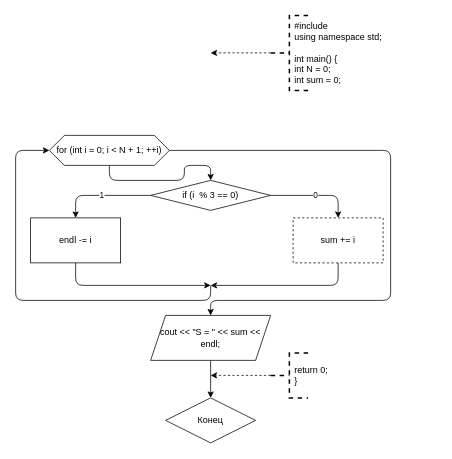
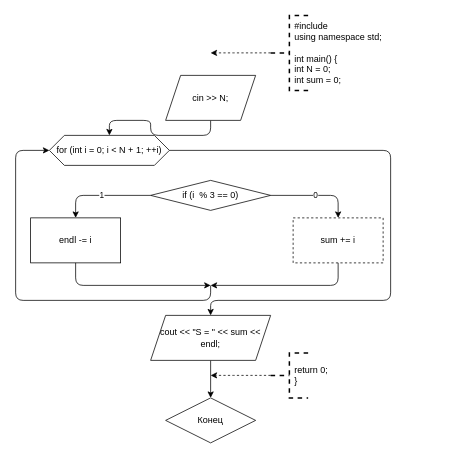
  <mxCell id="0" />
  <mxCell id="1" parent="0" />
- <mxCell id="4" style="edgeStyle=orthogonalEdgeStyle;rounded=1;orthogonalLoop=1;jettySize=auto;html=1;" edge="1" parent="1" source="5" target="8"><mxGeometry relative="1" as="geometry" /></mxCell>
+ <mxCell id="2" style="edgeStyle=orthogonalEdgeStyle;rounded=1;orthogonalLoop=1;jettySize=auto;html=1;" edge="1" parent="1" source="3" target="5"><mxGeometry relative="1" as="geometry" /></mxCell>
+ <mxCell id="3" value="cin &amp;gt;&amp;gt; N;" style="shape=parallelogram;perimeter=parallelogramPerimeter;whiteSpace=wrap;html=1;fixedSize=1;" vertex="1" parent="1"><mxGeometry x="220" y="100" width="120" height="60" as="geometry" /></mxCell>
  <mxCell id="5" value="for (int i = 0; i &amp;lt; N + 1; ++i)" style="shape=hexagon;perimeter=hexagonPerimeter2;whiteSpace=wrap;html=1;fixedSize=1;" vertex="1" parent="1"><mxGeometry x="65" y="180" width="160" height="40" as="geometry" /></mxCell>
  <mxCell id="6" value="1" style="edgeStyle=orthogonalEdgeStyle;rounded=1;orthogonalLoop=1;jettySize=auto;html=1;" edge="1" parent="1" source="8" target="9"><mxGeometry relative="1" as="geometry"><mxPoint x="120" y="300" as="targetPoint" /></mxGeometry></mxCell>
  <mxCell id="7" value="0" style="edgeStyle=orthogonalEdgeStyle;rounded=1;orthogonalLoop=1;jettySize=auto;html=1;" edge="1" parent="1" source="8" target="10"><mxGeometry relative="1" as="geometry"><mxPoint x="460" y="290" as="targetPoint" /></mxGeometry></mxCell>
  <mxCell id="8" value="if (i&amp;nbsp; % 3 == 0)" style="rhombus;whiteSpace=wrap;html=1;" vertex="1" parent="1"><mxGeometry x="200" y="240" width="160" height="40" as="geometry" /></mxCell>
  <mxCell id="9" value="endl -= i" style="rounded=0;whiteSpace=wrap;html=1;" vertex="1" parent="1"><mxGeometry x="40" y="290" width="120" height="60" as="geometry" /></mxCell>
  <mxCell id="10" value="sum += i" style="rounded=0;whiteSpace=wrap;html=1;dashed=1;" vertex="1" parent="1"><mxGeometry x="390" y="290" width="120" height="60" as="geometry" /></mxCell>
  <mxCell id="11" value="" style="endArrow=classic;html=1;exitX=0.5;exitY=1;exitDx=0;exitDy=0;" edge="1" parent="1" source="9"><mxGeometry width="50" height="50" relative="1" as="geometry"><mxPoint x="270" y="310" as="sourcePoint" /><mxPoint x="280" y="380" as="targetPoint" /><Array as="points"><mxPoint x="100" y="380" /></Array></mxGeometry></mxCell>
  <mxCell id="12" value="" style="endArrow=classic;html=1;exitX=0.5;exitY=1;exitDx=0;exitDy=0;" edge="1" parent="1" source="10"><mxGeometry width="50" height="50" relative="1" as="geometry"><mxPoint x="270" y="310" as="sourcePoint" /><mxPoint x="280" y="380" as="targetPoint" /><Array as="points"><mxPoint x="450" y="380" /></Array></mxGeometry></mxCell>
  <mxCell id="13" value="" style="endArrow=classic;html=1;entryX=0;entryY=0.5;entryDx=0;entryDy=0;" edge="1" parent="1" target="5"><mxGeometry width="50" height="50" relative="1" as="geometry"><mxPoint x="280" y="380" as="sourcePoint" /><mxPoint x="320" y="260" as="targetPoint" /><Array as="points"><mxPoint x="280" y="400" /><mxPoint x="20" y="400" /><mxPoint x="20" y="200" /></Array></mxGeometry></mxCell>
  <mxCell id="14" value="" style="endArrow=classic;html=1;exitX=1;exitY=0.5;exitDx=0;exitDy=0;" edge="1" parent="1" source="5" target="16"><mxGeometry width="50" height="50" relative="1" as="geometry"><mxPoint x="270" y="310" as="sourcePoint" /><mxPoint x="280" y="420" as="targetPoint" /><Array as="points"><mxPoint x="520" y="200" /><mxPoint x="520" y="400" /><mxPoint x="280" y="400" /></Array></mxGeometry></mxCell>
  <mxCell id="15" style="edgeStyle=orthogonalEdgeStyle;rounded=1;orthogonalLoop=1;jettySize=auto;html=1;entryX=0.5;entryY=0;entryDx=0;entryDy=0;" edge="1" parent="1" source="16" target="17"><mxGeometry relative="1" as="geometry" /></mxCell>
  <mxCell id="16" value="cout &amp;lt;&amp;lt; &quot;S = &quot; &amp;lt;&amp;lt; sum &amp;lt;&amp;lt; endl;" style="shape=parallelogram;perimeter=parallelogramPerimeter;whiteSpace=wrap;html=1;fixedSize=1;" vertex="1" parent="1"><mxGeometry x="200" y="420" width="160" height="60" as="geometry" /></mxCell>
  <mxCell id="17" value="Конец" style="rhombus;whiteSpace=wrap;html=1;" vertex="1" parent="1"><mxGeometry x="220" y="530" width="120" height="60" as="geometry" /></mxCell>
  <mxCell id="18" style="edgeStyle=orthogonalEdgeStyle;rounded=1;orthogonalLoop=1;jettySize=auto;html=1;dashed=1;" edge="1" parent="1" source="19"><mxGeometry relative="1" as="geometry"><mxPoint x="280" y="70" as="targetPoint" /></mxGeometry></mxCell>
  <mxCell id="19" value="" style="strokeWidth=2;html=1;shape=mxgraph.flowchart.annotation_2;align=left;labelPosition=right;pointerEvents=1;dashed=1;" vertex="1" parent="1"><mxGeometry x="360" y="20" width="50" height="100" as="geometry" /></mxCell>
  <mxCell id="20" value="#include&amp;nbsp;&lt;br&gt;using namespace std;&lt;br&gt;&lt;br&gt;int main() {&lt;br&gt;int N = 0;&lt;br&gt;int sum = 0;" style="text;html=1;strokeColor=none;fillColor=none;align=left;verticalAlign=middle;whiteSpace=wrap;rounded=0;dashed=1;" vertex="1" parent="1"><mxGeometry x="390" y="20" width="190" height="100" as="geometry" /></mxCell>
  <mxCell id="21" style="edgeStyle=orthogonalEdgeStyle;rounded=1;orthogonalLoop=1;jettySize=auto;html=1;dashed=1;" edge="1" parent="1" source="22"><mxGeometry relative="1" as="geometry"><mxPoint x="280" y="500" as="targetPoint" /></mxGeometry></mxCell>
  <mxCell id="22" value="" style="strokeWidth=2;html=1;shape=mxgraph.flowchart.annotation_2;align=left;labelPosition=right;pointerEvents=1;dashed=1;" vertex="1" parent="1"><mxGeometry x="360" y="470" width="50" height="60" as="geometry" /></mxCell>
  <mxCell id="23" value="return 0;&lt;br&gt;}" style="text;html=1;strokeColor=none;fillColor=none;align=left;verticalAlign=middle;whiteSpace=wrap;rounded=0;dashed=1;" vertex="1" parent="1"><mxGeometry x="390" y="470" width="140" height="60" as="geometry" /></mxCell>
